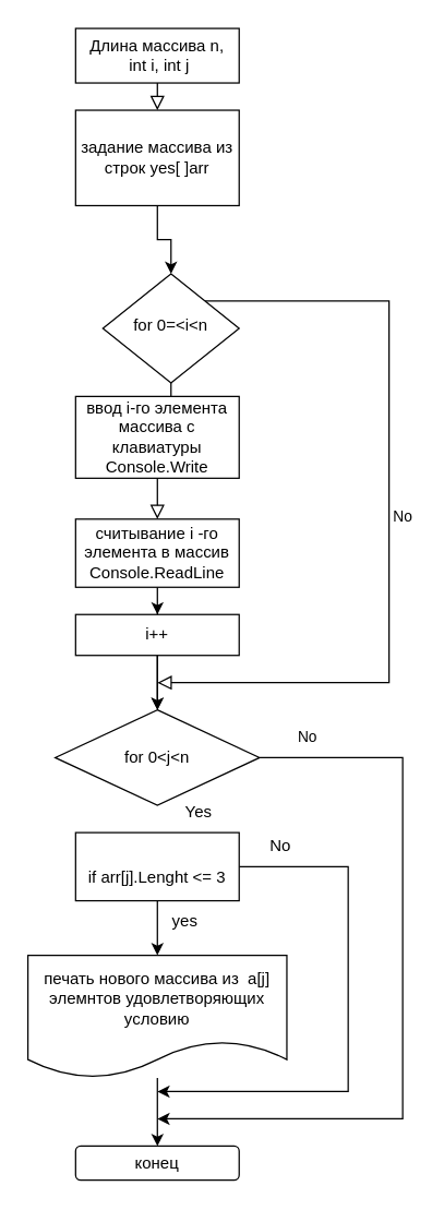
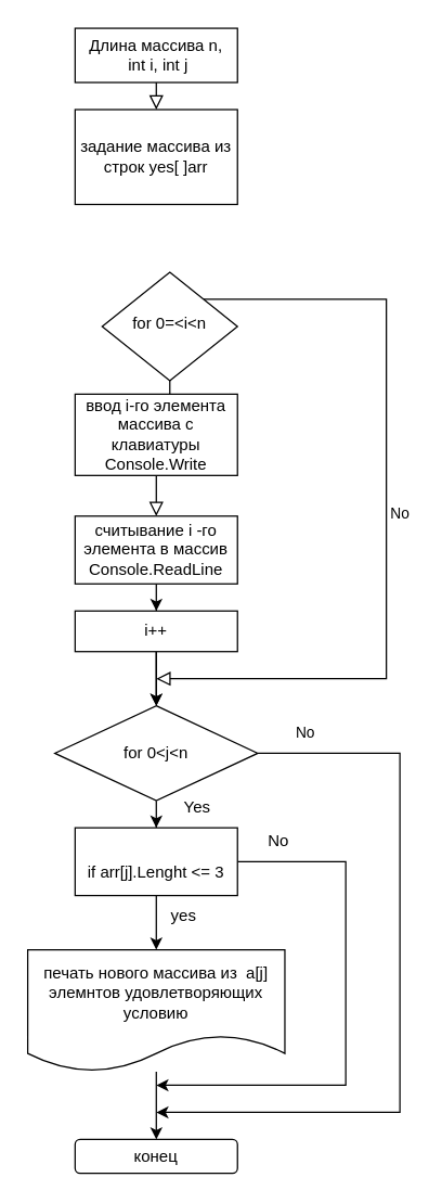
  <mxCell id="0" />
  <mxCell id="1" parent="0" />
  <mxCell id="2" value="" style="rounded=0;html=1;jettySize=auto;orthogonalLoop=1;fontSize=11;endArrow=block;endFill=0;endSize=8;strokeWidth=1;shadow=0;labelBackgroundColor=none;edgeStyle=orthogonalEdgeStyle;" parent="1" edge="1"><mxGeometry relative="1" as="geometry"><mxPoint x="115" y="60" as="sourcePoint" /><mxPoint x="115" y="80" as="targetPoint" /></mxGeometry></mxCell>
  <mxCell id="3" value="Yes" style="rounded=0;html=1;jettySize=auto;orthogonalLoop=1;fontSize=11;endArrow=block;endFill=0;endSize=8;strokeWidth=1;shadow=0;labelBackgroundColor=none;edgeStyle=orthogonalEdgeStyle;" parent="1" source="5" edge="1"><mxGeometry y="20" relative="1" as="geometry"><mxPoint as="offset" /><mxPoint x="115" y="290" as="targetPoint" /></mxGeometry></mxCell>
  <mxCell id="4" value="No" style="edgeStyle=orthogonalEdgeStyle;rounded=0;html=1;jettySize=auto;orthogonalLoop=1;fontSize=11;endArrow=block;endFill=0;endSize=8;strokeWidth=1;shadow=0;labelBackgroundColor=none;" parent="1" source="5" edge="1"><mxGeometry y="10" relative="1" as="geometry"><mxPoint as="offset" /><mxPoint x="115" y="500" as="targetPoint" /><Array as="points"><mxPoint x="285" y="220" /><mxPoint x="285" y="500" /></Array></mxGeometry></mxCell>
  <mxCell id="5" value="for 0=&amp;lt;i&amp;lt;n" style="rhombus;whiteSpace=wrap;html=1;shadow=0;fontFamily=Helvetica;fontSize=12;align=center;strokeWidth=1;spacing=6;spacingTop=-4;" parent="1" vertex="1"><mxGeometry x="75" y="200" width="100" height="80" as="geometry" /></mxCell>
  <mxCell id="6" value="No" style="rounded=0;html=1;jettySize=auto;orthogonalLoop=1;fontSize=11;endArrow=block;endFill=0;endSize=8;strokeWidth=1;shadow=0;labelBackgroundColor=none;edgeStyle=orthogonalEdgeStyle;exitX=0.5;exitY=1;exitDx=0;exitDy=0;" parent="1" source="10" edge="1"><mxGeometry x="1" y="194" relative="1" as="geometry"><mxPoint x="-84" y="160" as="offset" /><mxPoint x="115" y="370" as="sourcePoint" /><mxPoint x="115" y="380" as="targetPoint" /></mxGeometry></mxCell>
- <mxCell id="7" value="" style="edgeStyle=orthogonalEdgeStyle;rounded=0;orthogonalLoop=1;jettySize=auto;html=1;" edge="1" parent="1" source="8" target="5"><mxGeometry relative="1" as="geometry" /></mxCell>
  <mxCell id="8" value="задание массива из строк yes[ ]arr" style="rounded=0;whiteSpace=wrap;html=1;" vertex="1" parent="1"><mxGeometry x="55" y="80" width="120" height="70" as="geometry" /></mxCell>
  <mxCell id="9" value="&lt;div&gt;Длина массива n,&lt;/div&gt;&lt;div&gt;&amp;nbsp;int i, int j&lt;/div&gt;" style="rounded=0;whiteSpace=wrap;html=1;" vertex="1" parent="1"><mxGeometry x="55" y="20" width="120" height="40" as="geometry" /></mxCell>
  <mxCell id="10" value="&lt;div&gt;ввод i-го элемента массива с клавиатуры&lt;br&gt;&lt;/div&gt;&lt;div&gt;Console.Write&lt;br&gt;&lt;/div&gt;" style="rounded=0;whiteSpace=wrap;html=1;" vertex="1" parent="1"><mxGeometry x="55" y="290" width="120" height="60" as="geometry" /></mxCell>
  <mxCell id="11" value="" style="edgeStyle=orthogonalEdgeStyle;rounded=0;orthogonalLoop=1;jettySize=auto;html=1;" edge="1" parent="1" source="13" target="24"><mxGeometry relative="1" as="geometry" /></mxCell>
  <mxCell id="12" value="" style="edgeStyle=orthogonalEdgeStyle;rounded=0;orthogonalLoop=1;jettySize=auto;html=1;" edge="1" parent="1" source="13"><mxGeometry relative="1" as="geometry"><mxPoint x="115" y="800" as="targetPoint" /><Array as="points"><mxPoint x="255" y="635" /><mxPoint x="255" y="800" /></Array></mxGeometry></mxCell>
  <mxCell id="13" value="&lt;br&gt;if arr[j].Lenght &amp;lt;= 3&lt;br&gt;" style="rounded=0;whiteSpace=wrap;html=1;" vertex="1" parent="1"><mxGeometry x="55" y="610" width="120" height="50" as="geometry" /></mxCell>
  <mxCell id="14" value="" style="edgeStyle=orthogonalEdgeStyle;rounded=0;orthogonalLoop=1;jettySize=auto;html=1;entryX=0.5;entryY=0;entryDx=0;entryDy=0;" edge="1" parent="1" source="15" target="18"><mxGeometry relative="1" as="geometry" /></mxCell>
  <mxCell id="15" value="&lt;div&gt;считывание i -го элемента в массив&lt;/div&gt;&lt;div&gt;Console.ReadLine&lt;br&gt;&lt;/div&gt;" style="rounded=0;whiteSpace=wrap;html=1;" vertex="1" parent="1"><mxGeometry x="55" y="380" width="120" height="50" as="geometry" /></mxCell>
  <mxCell id="16" value="" style="edgeStyle=orthogonalEdgeStyle;rounded=0;orthogonalLoop=1;jettySize=auto;html=1;" edge="1" parent="1" source="18" target="21"><mxGeometry relative="1" as="geometry" /></mxCell>
  <mxCell id="17" value="" style="edgeStyle=orthogonalEdgeStyle;rounded=0;orthogonalLoop=1;jettySize=auto;html=1;" edge="1" parent="1" source="18" target="21"><mxGeometry relative="1" as="geometry" /></mxCell>
  <mxCell id="18" value="i++" style="rounded=0;whiteSpace=wrap;html=1;" vertex="1" parent="1"><mxGeometry x="55" y="450" width="120" height="30" as="geometry" /></mxCell>
  <mxCell id="19" value="" style="edgeStyle=orthogonalEdgeStyle;rounded=0;orthogonalLoop=1;jettySize=auto;html=1;" edge="1" parent="1" source="21"><mxGeometry relative="1" as="geometry"><mxPoint x="115" y="820" as="targetPoint" /><Array as="points"><mxPoint x="295" y="555" /><mxPoint x="295" y="820" /></Array></mxGeometry></mxCell>
+ <mxCell id="20" value="" style="edgeStyle=orthogonalEdgeStyle;rounded=0;orthogonalLoop=1;jettySize=auto;html=1;" edge="1" parent="1" source="21" target="13"><mxGeometry relative="1" as="geometry" /></mxCell>
  <mxCell id="21" value="for 0&amp;lt;j&amp;lt;n" style="rhombus;whiteSpace=wrap;html=1;" vertex="1" parent="1"><mxGeometry x="40" y="520" width="150" height="70" as="geometry" /></mxCell>
  <mxCell id="22" value="Yes" style="text;html=1;align=center;verticalAlign=middle;resizable=0;points=[];autosize=1;strokeColor=none;fillColor=none;" vertex="1" parent="1"><mxGeometry x="125" y="580" width="40" height="30" as="geometry" /></mxCell>
  <mxCell id="23" value="" style="edgeStyle=orthogonalEdgeStyle;rounded=0;orthogonalLoop=1;jettySize=auto;html=1;" edge="1" parent="1" source="24" target="25"><mxGeometry relative="1" as="geometry" /></mxCell>
  <mxCell id="24" value="печать нового массива из&amp;nbsp; a[j] элемнтов удовлетворяющих условию" style="shape=document;whiteSpace=wrap;html=1;boundedLbl=1;" vertex="1" parent="1"><mxGeometry x="20" y="700" width="190" height="90" as="geometry" /></mxCell>
  <mxCell id="25" value="конец" style="rounded=1;whiteSpace=wrap;html=1;" vertex="1" parent="1"><mxGeometry x="55" y="840" width="120" height="25" as="geometry" /></mxCell>
  <mxCell id="26" value="yes" style="text;html=1;align=center;verticalAlign=middle;resizable=0;points=[];autosize=1;strokeColor=none;fillColor=none;" vertex="1" parent="1"><mxGeometry x="115" y="660" width="40" height="30" as="geometry" /></mxCell>
  <mxCell id="27" value="No" style="text;html=1;align=center;verticalAlign=middle;resizable=0;points=[];autosize=1;strokeColor=none;fillColor=none;" vertex="1" parent="1"><mxGeometry x="185" y="605" width="40" height="30" as="geometry" /></mxCell>
